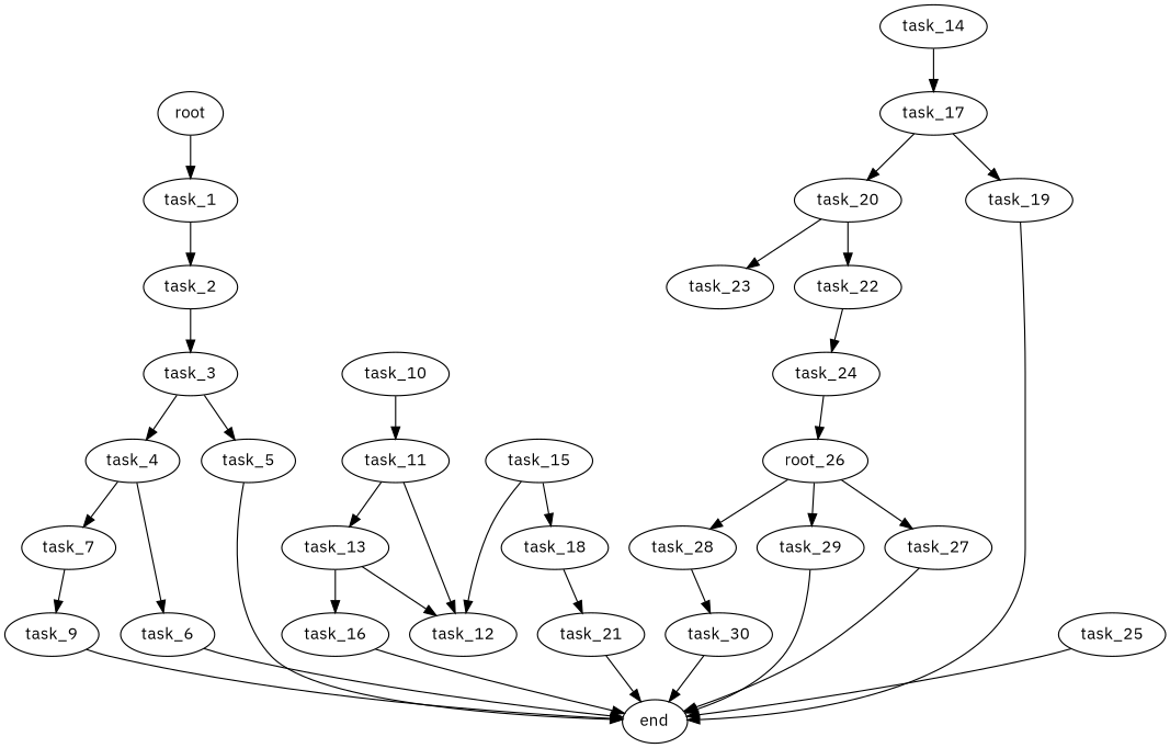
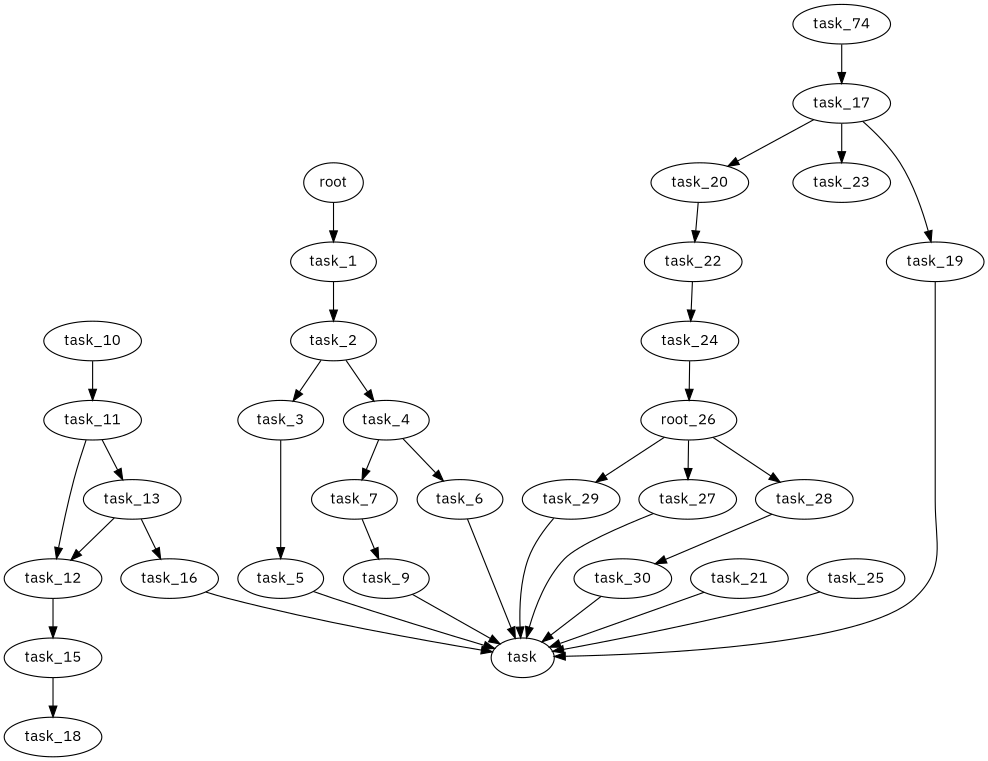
  digraph {
    fontname="IBM Plex Sans"
    node [fontname="IBM Plex Sans"]
    edge [fontname="IBM Plex Sans"]
    root
    task_1
    task_2
    task_3
    task_4
    task_5
    task_6
    task_7
-   end
+   end [label=task]
    task_9
    task_10
    task_11
    task_12
    task_13
    task_15
    task_16
    task_18
-   task_14
+   task_14 [label=task_74]
    task_17
    task_19
    task_20
    task_21
    task_22
    task_23
    task_24
    n26 [label=root_26]
    task_25
    task_27
    task_28
    task_29
    task_30
    root -> task_1
    task_1 -> task_2
    task_2 -> task_3
-   task_3 -> task_4
+   task_2 -> task_4
    task_3 -> task_5
    task_4 -> task_6
    task_4 -> task_7
    task_5 -> end
    task_6 -> end
    task_7 -> task_9
    task_9 -> end
    task_10 -> task_11
    task_11 -> task_12
    task_11 -> task_13
-   task_15 -> task_12
+   task_12 -> task_15
    task_13 -> task_12
    task_13 -> task_16
    task_15 -> task_18
    task_16 -> end
-   task_18 -> task_21
    task_14 -> task_17
    task_17 -> task_19
    task_17 -> task_20
    task_19 -> end
    task_20 -> task_22
-   task_20 -> task_23
+   task_17 -> task_23
    task_21 -> end
    task_22 -> task_24
    task_24 -> n26
    n26 -> task_27
    n26 -> task_28
    n26 -> task_29
    task_25 -> end
    task_27 -> end
    task_28 -> task_30
    task_29 -> end
    task_30 -> end
  }
